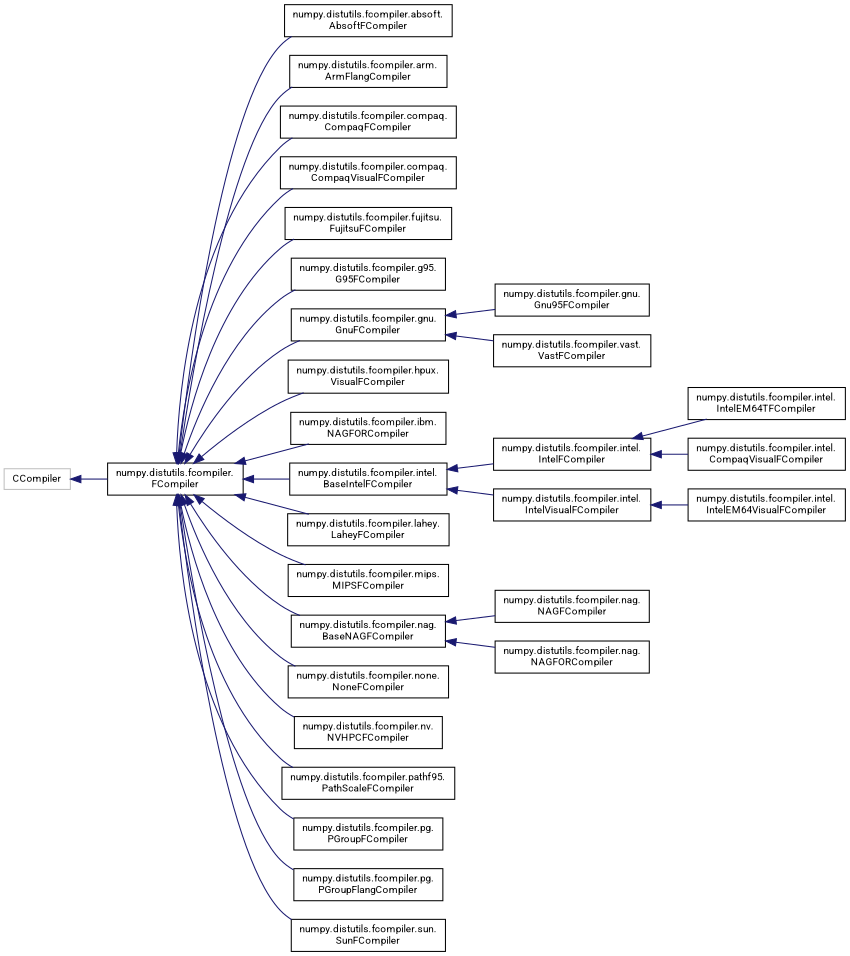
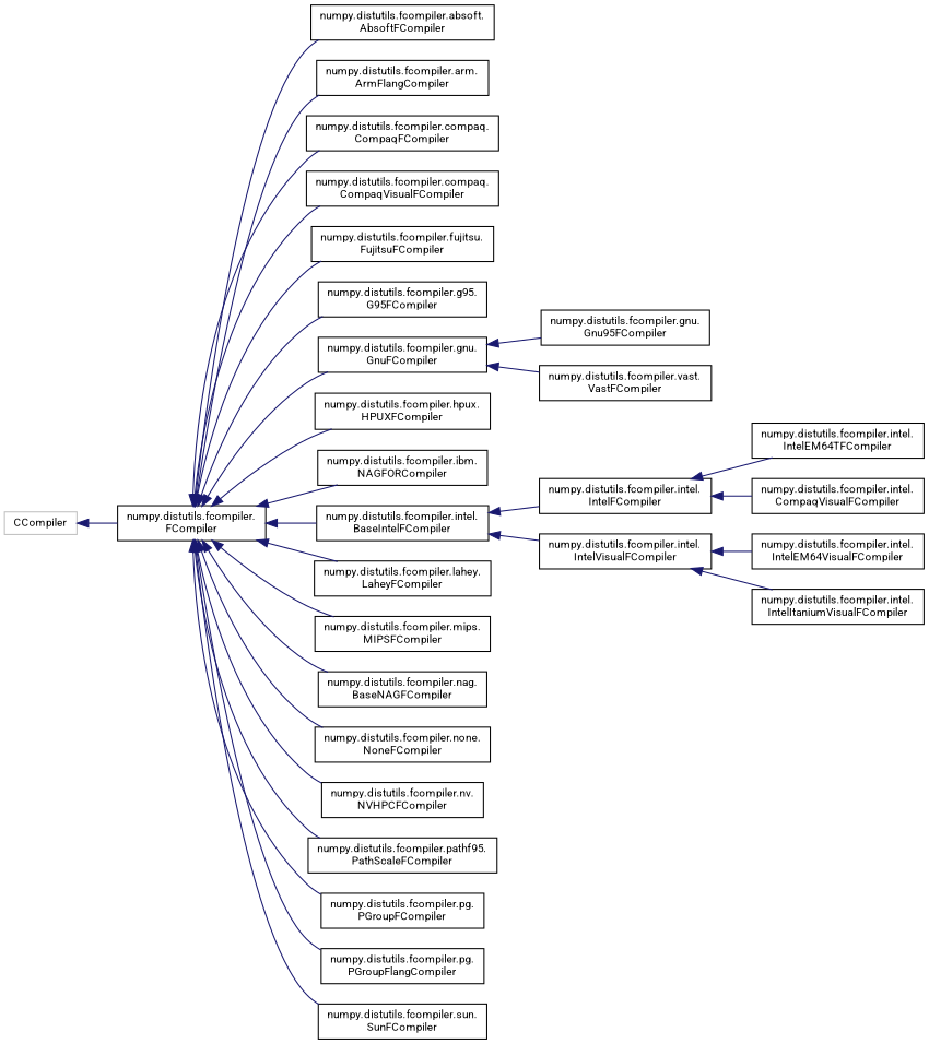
  digraph {
    fontname=Roboto
    rankdir=LR
    node [color=black fillcolor=white fontname=Roboto fontsize=10 shape=record style=filled]
    edge [color=midnightblue dir=back fontname=Roboto fontsize=10 labelfontname=Helvetica labelfontsize=10 style=solid]
    n1 [color=grey75 height=0.2 label=CCompiler width=0.4]
    n2 [height=0.2 label="numpy.distutils.fcompiler.\lFCompiler" width=0.4]
    n3 [height=0.2 label="numpy.distutils.fcompiler.absoft.\lAbsoftFCompiler" width=0.4]
    n4 [height=0.2 label="numpy.distutils.fcompiler.arm.\lArmFlangCompiler" width=0.4]
    n5 [height=0.2 label="numpy.distutils.fcompiler.compaq.\lCompaqFCompiler" width=0.4]
    n6 [height=0.2 label="numpy.distutils.fcompiler.compaq.\lCompaqVisualFCompiler" width=0.4]
    n7 [height=0.2 label="numpy.distutils.fcompiler.fujitsu.\lFujitsuFCompiler" width=0.4]
    n8 [height=0.2 label="numpy.distutils.fcompiler.g95.\lG95FCompiler" width=0.4]
    n9 [height=0.2 label="numpy.distutils.fcompiler.gnu.\lGnuFCompiler" width=0.4]
-   n10 [height=0.2 label="numpy.distutils.fcompiler.hpux.\lVisualFCompiler" width=0.4]
+   n10 [height=0.2 label="numpy.distutils.fcompiler.hpux.\lHPUXFCompiler" width=0.4]
    n11 [height=0.2 label="numpy.distutils.fcompiler.ibm.\lNAGFORCompiler" width=0.4]
    n12 [height=0.2 label="numpy.distutils.fcompiler.intel.\lBaseIntelFCompiler" width=0.4]
    n13 [height=0.2 label="numpy.distutils.fcompiler.lahey.\lLaheyFCompiler" width=0.4]
    n14 [height=0.2 label="numpy.distutils.fcompiler.mips.\lMIPSFCompiler" width=0.4]
    n15 [height=0.2 label="numpy.distutils.fcompiler.nag.\lBaseNAGFCompiler" width=0.4]
    n16 [height=0.2 label="numpy.distutils.fcompiler.none.\lNoneFCompiler" width=0.4]
    n17 [height=0.2 label="numpy.distutils.fcompiler.nv.\lNVHPCFCompiler" width=0.4]
    n18 [height=0.2 label="numpy.distutils.fcompiler.pathf95.\lPathScaleFCompiler" width=0.4]
    n19 [height=0.2 label="numpy.distutils.fcompiler.pg.\lPGroupFCompiler" width=0.4]
    n20 [height=0.2 label="numpy.distutils.fcompiler.pg.\lPGroupFlangCompiler" width=0.4]
    n21 [height=0.2 label="numpy.distutils.fcompiler.sun.\lSunFCompiler" width=0.4]
    n22 [height=0.2 label="numpy.distutils.fcompiler.gnu.\lGnu95FCompiler" width=0.4]
    n23 [height=0.2 label="numpy.distutils.fcompiler.vast.\lVastFCompiler" width=0.4]
    n24 [height=0.2 label="numpy.distutils.fcompiler.intel.\lIntelFCompiler" width=0.4]
    n25 [height=0.2 label="numpy.distutils.fcompiler.intel.\lIntelVisualFCompiler" width=0.4]
-   n26 [height=0.2 label="numpy.distutils.fcompiler.nag.\lNAGFCompiler" width=0.4]
-   n27 [height=0.2 label="numpy.distutils.fcompiler.nag.\lNAGFORCompiler" width=0.4]
    n28 [height=0.2 label="numpy.distutils.fcompiler.intel.\lIntelEM64TFCompiler" width=0.4]
    n29 [height=0.2 label="numpy.distutils.fcompiler.intel.\lCompaqVisualFCompiler" width=0.4]
    n30 [height=0.2 label="numpy.distutils.fcompiler.intel.\lIntelEM64VisualFCompiler" width=0.4]
+   n31 [height=0.2 label="numpy.distutils.fcompiler.intel.\lIntelItaniumVisualFCompiler" width=0.4]
    n1 -> n2
    n2 -> n3
    n2 -> n4
    n2 -> n5
    n2 -> n6
    n2 -> n7
    n2 -> n8
    n2 -> n9
    n2 -> n10
    n2 -> n11
    n2 -> n12
    n2 -> n13
    n2 -> n14
    n2 -> n15
    n2 -> n16
    n2 -> n17
    n2 -> n18
    n2 -> n19
    n2 -> n20
    n2 -> n21
    n9 -> n22
    n9 -> n23
    n12 -> n24
    n12 -> n25
-   n15 -> n26
-   n15 -> n27
    n24 -> n28
    n24 -> n29
    n25 -> n30
+   n25 -> n31
  }
